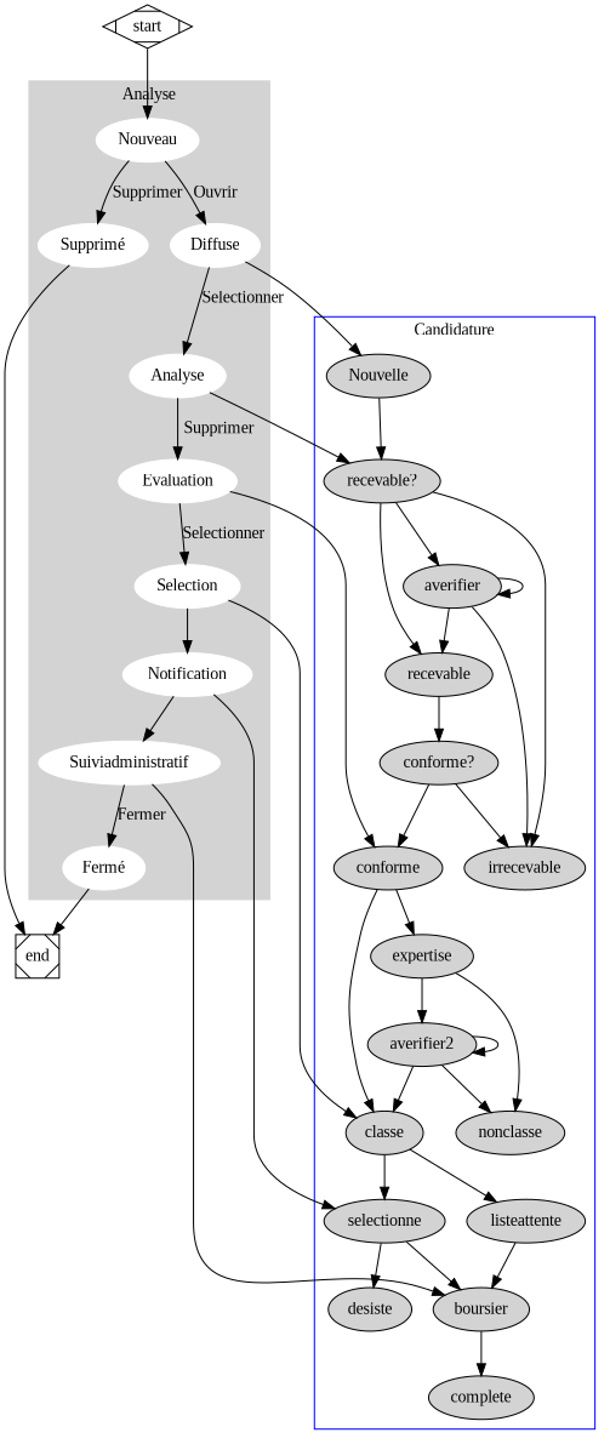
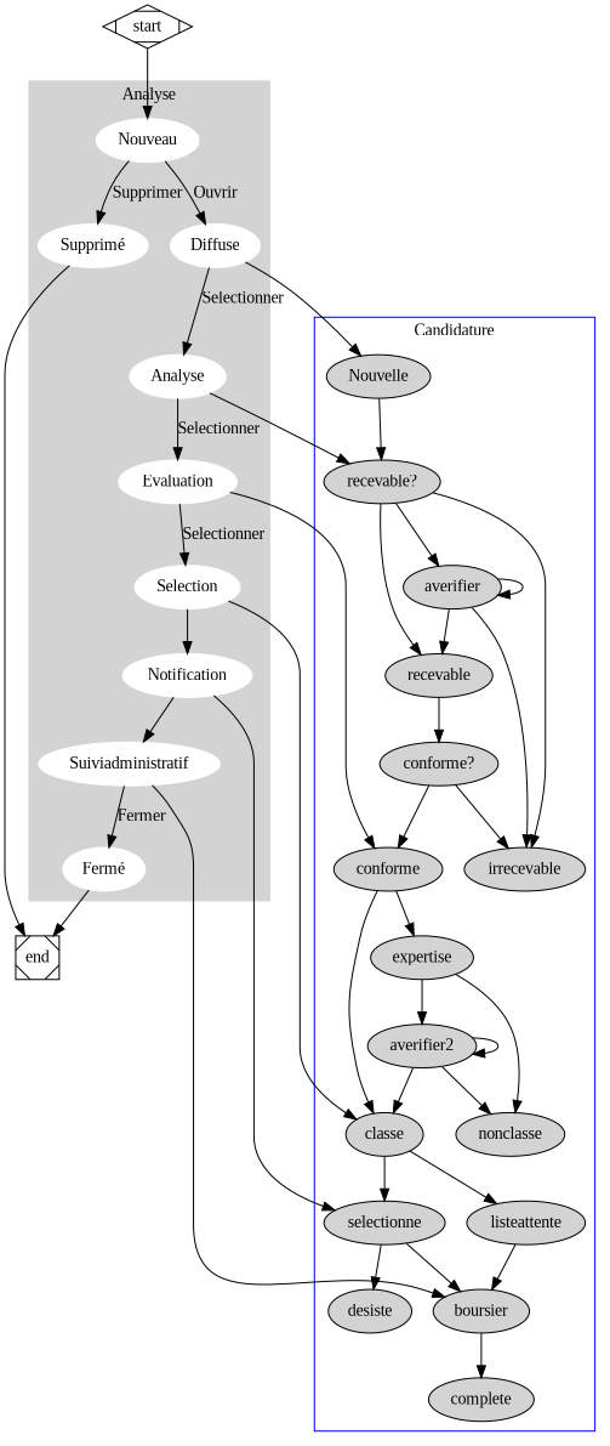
  digraph {
    fontname="Liberation Serif"
    node [fontname="Liberation Serif" style=filled]
    edge [fontname="Liberation Serif"]
    Nouveau [color=white]
    Diffuse [color=white]
    "Supprimé" [color=white]
    Analyse [color=white]
    Evaluation [color=white]
    Selection [color=white]
    Notification [color=white]
    Suiviadministratif [color=white]
    "Fermé" [color=white]
    Nouvelle
    "recevable?"
    irrecevable
    recevable
    averifier
    "conforme?"
    conforme
    expertise
    classe
    nonclasse
    averifier2
    selectionne
    listeattente
    boursier
    desiste
    complete
    end [shape=Msquare style=""]
    start [shape=Mdiamond style=""]
    subgraph cluster_1 {
      color=lightgrey
      label=Analyse
      style=filled
      Nouveau
      Diffuse
      "Supprimé"
      Analyse
      Evaluation
      Selection
      Notification
      Suiviadministratif
      "Fermé"
    }
    subgraph cluster_2 {
      color=blue
      label=Candidature
      Nouvelle
      "recevable?"
      irrecevable
      recevable
      averifier
      "conforme?"
      conforme
      expertise
      classe
      nonclasse
      averifier2
      selectionne
      listeattente
      boursier
      desiste
      complete
    }
    Nouveau -> Diffuse [label=Ouvrir]
    Nouveau -> "Supprimé" [label=Supprimer]
    Diffuse -> Analyse [label=Selectionner]
    Diffuse -> Nouvelle
    "Supprimé" -> end
-   Analyse -> Evaluation [label=Supprimer]
+   Analyse -> Evaluation [label=Selectionner]
    Analyse -> "recevable?"
    Evaluation -> Selection [label=Selectionner]
    Evaluation -> conforme
    Selection -> Notification
    Selection -> classe
    Notification -> Suiviadministratif
    Notification -> selectionne
    Suiviadministratif -> "Fermé" [label=Fermer]
    Suiviadministratif -> boursier
    "Fermé" -> end
    Nouvelle -> "recevable?"
    "recevable?" -> irrecevable
    "recevable?" -> recevable
    "recevable?" -> averifier
    recevable -> "conforme?"
    averifier -> irrecevable
    averifier -> recevable
    averifier -> averifier
    "conforme?" -> irrecevable
    "conforme?" -> conforme
    conforme -> expertise
    conforme -> classe
    expertise -> nonclasse
    expertise -> averifier2
    classe -> selectionne
    classe -> listeattente
    averifier2 -> classe
    averifier2 -> nonclasse
    averifier2 -> averifier2
    selectionne -> boursier
    selectionne -> desiste
    listeattente -> boursier
    boursier -> complete
    start -> Nouveau
  }
